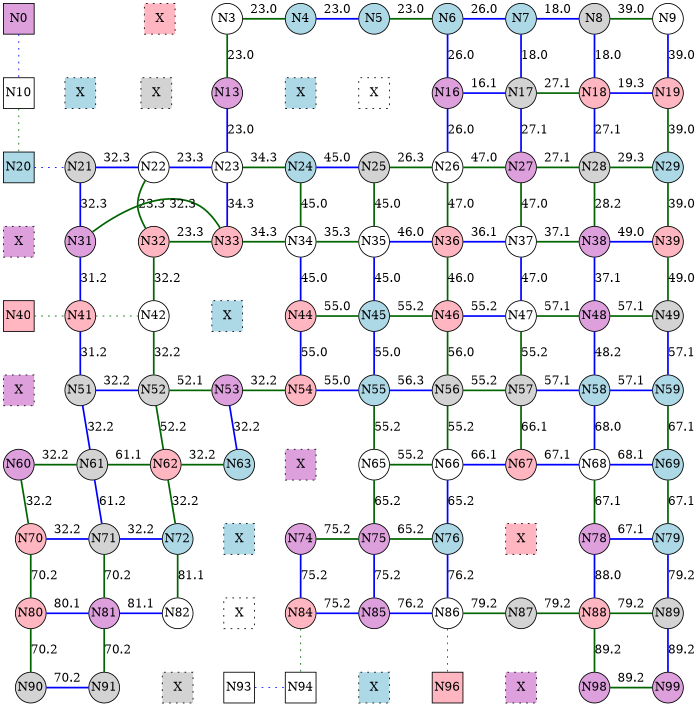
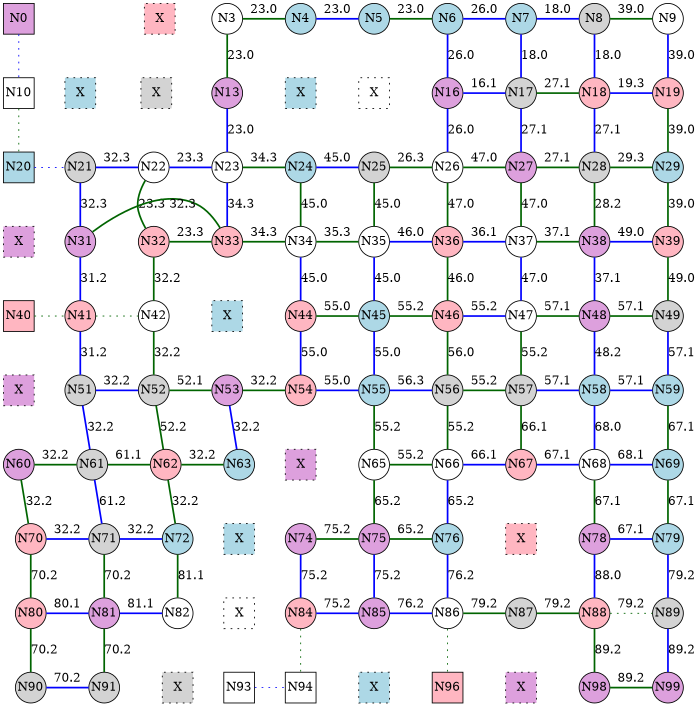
  digraph {
    node [fillcolor=lightblue fixedsize=true shape=circle style=filled]
    edge [color=darkgreen dir=none style=bold]
    N0 [fillcolor=plum shape=square]
    n2 [fillcolor=lightpink label=X shape=square style="dotted,filled"]
    N3 [fillcolor=white]
    N4
    N5
    N6
    N7
    N8 [fillcolor=lightgrey]
    N9 [fillcolor=white]
    N10 [fillcolor=white shape=square]
    n11 [label=X shape=square style="dotted,filled"]
    n12 [fillcolor=lightgrey label=X shape=square style="dotted,filled"]
    N13 [fillcolor=plum]
    n14 [label=X shape=square style="dotted,filled"]
    n15 [fillcolor=white label=X shape=square style="dotted,filled"]
    N16 [fillcolor=plum]
    N17 [fillcolor=lightgrey]
    N18 [fillcolor=lightpink]
    N19 [fillcolor=lightpink]
    N20 [shape=square]
    N21 [fillcolor=lightgrey]
    N22 [fillcolor=white]
    N23 [fillcolor=white]
    N24
    N25 [fillcolor=lightgrey]
    N26 [fillcolor=white]
    N27 [fillcolor=plum]
    N28 [fillcolor=lightgrey]
    N29
    n30 [fillcolor=plum label=X shape=square style="dotted,filled"]
    N31 [fillcolor=plum]
    N32 [fillcolor=lightpink]
    N33 [fillcolor=lightpink]
    N34 [fillcolor=white]
    N35 [fillcolor=white]
    N36 [fillcolor=lightpink]
    N37 [fillcolor=white]
    N38 [fillcolor=plum]
    N39 [fillcolor=lightpink]
    N40 [fillcolor=lightpink shape=square]
    N41 [fillcolor=lightpink]
    N42 [fillcolor=white]
    n43 [label=X shape=square style="dotted,filled"]
    N44 [fillcolor=lightpink]
    N45
    N46 [fillcolor=lightpink]
    N47 [fillcolor=white]
    N48 [fillcolor=plum]
    N49 [fillcolor=lightgrey]
    n50 [fillcolor=plum label=X shape=square style="dotted,filled"]
    N51 [fillcolor=lightgrey]
    N52 [fillcolor=lightgrey]
    N53 [fillcolor=plum]
    N54 [fillcolor=lightpink]
    N55
    N56 [fillcolor=lightgrey]
    N57 [fillcolor=lightgrey]
    N58
    N59
    N60 [fillcolor=plum]
    N61 [fillcolor=lightgrey]
    N62 [fillcolor=lightpink]
    N63
    n64 [fillcolor=plum label=X shape=square style="dotted,filled"]
    N65 [fillcolor=white]
    N66 [fillcolor=white]
    N67 [fillcolor=lightpink]
    N68 [fillcolor=white]
    N69
    N70 [fillcolor=lightpink]
    N71 [fillcolor=lightgrey]
    N72
    n73 [label=X shape=square style="dotted,filled"]
    N74 [fillcolor=plum]
    N75 [fillcolor=plum]
    N76
    n77 [fillcolor=lightpink label=X shape=square style="dotted,filled"]
    N78 [fillcolor=plum]
    N79
    N80 [fillcolor=lightpink]
    N81 [fillcolor=plum]
    N82 [fillcolor=white]
    n83 [fillcolor=white label=X shape=square style="dotted,filled"]
    N84 [fillcolor=lightpink]
    N85 [fillcolor=plum]
    N86 [fillcolor=white]
    N87 [fillcolor=lightgrey]
    N88 [fillcolor=lightpink]
    N89 [fillcolor=lightgrey]
    N90 [fillcolor=lightgrey]
    N91 [fillcolor=lightgrey]
    n92 [fillcolor=lightgrey label=X shape=square style="dotted,filled"]
    N93 [fillcolor=white shape=square]
    N94 [fillcolor=white shape=square]
    n95 [label=X shape=square style="dotted,filled"]
    N96 [fillcolor=lightpink shape=square]
    n97 [fillcolor=plum label=X shape=square style="dotted,filled"]
    N98 [fillcolor=plum]
    N99 [fillcolor=plum]
    subgraph sub_1 {
      rank=same
      N0
      n2
      N3
      N4
      N5
      N6
      N7
      N8
      N9
    }
    subgraph sub_2 {
      rank=same
      N10
      n11
      n12
      N13
      n14
      n15
      N16
      N17
      N18
      N19
    }
    subgraph sub_3 {
      rank=same
      N20
      N21
      N22
      N23
      N24
      N25
      N26
      N27
      N28
      N29
    }
    subgraph sub_4 {
      rank=same
      n30
      N31
      N32
      N33
      N34
      N35
      N36
      N37
      N38
      N39
    }
    subgraph sub_5 {
      rank=same
      N40
      N41
      N42
      n43
      N44
      N45
      N46
      N47
      N48
      N49
    }
    subgraph sub_6 {
      rank=same
      n50
      N51
      N52
      N53
      N54
      N55
      N56
      N57
      N58
      N59
    }
    subgraph sub_7 {
      rank=same
      N60
      N61
      N62
      N63
      n64
      N65
      N66
      N67
      N68
      N69
    }
    subgraph sub_8 {
      rank=same
      N70
      N71
      N72
      n73
      N74
      N75
      N76
      n77
      N78
      N79
    }
    subgraph sub_9 {
      rank=same
      N80
      N81
      N82
      n83
      N84
      N85
      N86
      N87
      N88
      N89
    }
    subgraph sub_10 {
      rank=same
      N90
      N91
      n92
      N93
      N94
      n95
      N96
      n97
      N98
      N99
    }
    N0 -> N10 [color=blue style=dotted]
    n2 -> N3 [label=" " style=invis color=""]
    n2 -> n12 [label=" " style=invis color=""]
    N3 -> N4 [label=23.0]
    N3 -> N13 [label=23.0]
    N4 -> N5 [color=blue label=23.0]
    N4 -> n14 [label=" " style=invis color=""]
    N5 -> N6 [label=23.0]
    N5 -> n15 [label=" " style=invis color=""]
    N6 -> N7 [color=blue label=26.0]
    N6 -> N16 [color=blue label=26.0]
    N7 -> N8 [color=blue label=18.0]
    N7 -> N17 [color=blue label=18.0]
    N8 -> N9 [label=39.0]
    N8 -> N18 [color=blue label=18.0]
    N9 -> N19 [color=blue label=39.0]
    N10 -> n11 [label=" " style=invis color=""]
    N10 -> N20 [style=dotted]
    n11 -> n12 [label=" " style=invis color=""]
    n11 -> N21 [label=" " style=invis color=""]
    n12 -> N13 [label=" " style=invis color=""]
    n12 -> N22 [label=" " style=invis color=""]
    N13 -> n14 [label=" " style=invis color=""]
    N13 -> N23 [color=blue label=23.0]
    n14 -> n15 [label=" " style=invis color=""]
    n14 -> N24 [label=" " style=invis color=""]
    n15 -> N16 [label=" " style=invis color=""]
    n15 -> N25 [label=" " style=invis color=""]
    N16 -> N17 [color=blue label=16.1]
    N16 -> N26 [color=blue label=26.0]
    N17 -> N18 [label=27.1]
    N17 -> N27 [color=blue label=27.1]
    N18 -> N19 [color=blue label=19.3]
    N18 -> N28 [color=blue label=27.1]
    N19 -> N29 [label=39.0]
    N20 -> N21 [color=blue style=dotted]
    N20 -> n30 [label=" " style=invis color=""]
    N21 -> N22 [color=blue label=32.3]
    N21 -> N31 [color=blue label=32.3]
    N22 -> N23 [color=blue label=23.3]
    N22 -> N32 [label=23.3]
    N23 -> N24 [label=34.3]
    N23 -> N33 [color=blue label=34.3]
    N24 -> N25 [color=blue label=45.0]
    N24 -> N34 [label=45.0]
    N25 -> N26 [label=26.3]
    N25 -> N35 [label=45.0]
    N26 -> N27 [label=47.0]
    N26 -> N36 [label=47.0]
    N27 -> N28 [label=27.1]
    N27 -> N37 [label=47.0]
    N28 -> N29 [label=29.3]
    N28 -> N38 [label=28.2]
    N29 -> N39 [label=39.0]
    n30 -> N31 [label=" " style=invis color=""]
    n30 -> N40 [label=" " style=invis color=""]
    N31 -> N33 [label=32.3]
    N31 -> N41 [color=blue label=31.2]
    N32 -> N33 [label=23.3]
    N32 -> N42 [label=32.2]
    N33 -> N34 [label=34.3]
    N33 -> n43 [label=" " style=invis color=""]
    N34 -> N35 [label=35.3]
    N34 -> N44 [color=blue label=45.0]
    N35 -> N36 [color=blue label=46.0]
    N35 -> N45 [color=blue label=45.0]
    N36 -> N37 [color=blue label=36.1]
    N36 -> N46 [label=46.0]
    N37 -> N38 [label=37.1]
    N37 -> N47 [color=blue label=47.0]
    N38 -> N39 [color=blue label=49.0]
    N38 -> N48 [color=blue label=37.1]
    N39 -> N49 [label=49.0]
    N40 -> N41 [style=dotted]
    N40 -> n50 [label=" " style=invis color=""]
    N41 -> N42 [style=dotted]
    N41 -> N51 [color=blue label=31.2]
    N42 -> n43 [label=" " style=invis color=""]
    N42 -> N52 [label=32.2]
    n43 -> N44 [label=" " style=invis color=""]
    n43 -> N53 [label=" " style=invis color=""]
    N44 -> N45 [label=55.0]
    N44 -> N54 [color=blue label=55.0]
    N45 -> N46 [label=55.2]
    N45 -> N55 [color=blue label=55.0]
    N46 -> N47 [color=blue label=55.2]
    N46 -> N56 [label=56.0]
    N47 -> N48 [label=57.1]
    N47 -> N57 [label=55.2]
    N48 -> N49 [label=57.1]
    N48 -> N58 [color=blue label=48.2]
    N49 -> N59 [color=blue label=57.1]
    n50 -> N51 [label=" " style=invis color=""]
    n50 -> N60 [label=" " style=invis color=""]
    N51 -> N52 [color=blue label=32.2]
    N51 -> N61 [color=blue label=32.2]
    N52 -> N53 [label=52.1]
    N52 -> N62 [label=52.2]
    N53 -> N54 [label=32.2]
    N53 -> N63 [color=blue label=32.2]
    N54 -> N55 [color=blue label=55.0]
    N54 -> n64 [label=" " style=invis color=""]
    N55 -> N56 [color=blue label=56.3]
    N55 -> N65 [label=55.2]
    N56 -> N57 [label=55.2]
    N56 -> N66 [label=55.2]
    N57 -> N58 [color=blue label=57.1]
    N57 -> N67 [label=66.1]
    N58 -> N59 [color=blue label=57.1]
    N58 -> N68 [color=blue label=68.0]
    N59 -> N69 [label=67.1]
    N60 -> N61 [label=32.2]
    N60 -> N70 [label=32.2]
    N61 -> N62 [label=61.1]
    N61 -> N71 [color=blue label=61.2]
    N62 -> N63 [label=32.2]
    N62 -> N72 [label=32.2]
    N63 -> n64 [label=" " style=invis color=""]
    N63 -> n73 [label=" " style=invis color=""]
    n64 -> N65 [label=" " style=invis color=""]
    n64 -> N74 [label=" " style=invis color=""]
    N65 -> N66 [label=55.2]
    N65 -> N75 [label=65.2]
    N66 -> N67 [color=blue label=66.1]
    N66 -> N76 [color=blue label=65.2]
    N67 -> N68 [color=blue label=67.1]
    N67 -> n77 [label=" " style=invis color=""]
    N68 -> N69 [color=blue label=68.1]
    N68 -> N78 [label=67.1]
    N69 -> N79 [label=67.1]
    N70 -> N71 [color=blue label=32.2]
    N70 -> N80 [label=70.2]
    N71 -> N72 [color=blue label=32.2]
    N71 -> N81 [label=70.2]
    N72 -> n73 [label=" " style=invis color=""]
    N72 -> N82 [label=81.1]
    n73 -> N74 [label=" " style=invis color=""]
    n73 -> n83 [label=" " style=invis color=""]
    N74 -> N75 [label=75.2]
    N74 -> N84 [color=blue label=75.2]
    N75 -> N76 [label=65.2]
    N75 -> N85 [color=blue label=75.2]
    N76 -> n77 [label=" " style=invis color=""]
    N76 -> N86 [color=blue label=76.2]
    n77 -> N78 [label=" " style=invis color=""]
    n77 -> N87 [label=" " style=invis color=""]
    N78 -> N79 [color=blue label=67.1]
    N78 -> N88 [color=blue label=88.0]
    N79 -> N89 [color=blue label=79.2]
    N80 -> N81 [color=blue label=80.1]
    N80 -> N90 [label=70.2]
    N81 -> N82 [color=blue label=81.1]
    N81 -> N91 [label=70.2]
    N82 -> n83 [label=" " style=invis color=""]
    N82 -> n92 [label=" " style=invis color=""]
    n83 -> N84 [label=" " style=invis color=""]
    n83 -> N93 [label=" " style=invis color=""]
    N84 -> N85 [color=blue label=75.2]
    N84 -> N94 [style=dotted]
    N85 -> N86 [color=blue label=76.2]
    N85 -> n95 [label=" " style=invis color=""]
    N86 -> N87 [label=79.2]
    N86 -> N96 [style=dotted]
    N87 -> N88 [label=79.2]
    N87 -> n97 [label=" " style=invis color=""]
-   N88 -> N89 [label=79.2]
+   N88 -> N89 [label=79.2 style=dotted]
    N88 -> N98 [label=89.2]
    N89 -> N99 [color=blue label=89.2]
    N90 -> N91 [color=blue label=70.2]
    N91 -> n92 [label=" " style=invis color=""]
    n92 -> N93 [label=" " style=invis color=""]
    N93 -> N94 [color=blue style=dotted]
    N94 -> n95 [label=" " style=invis color=""]
    n95 -> N96 [label=" " style=invis color=""]
    N96 -> n97 [label=" " style=invis color=""]
    n97 -> N98 [label=" " style=invis color=""]
    N98 -> N99 [label=89.2]
  }
